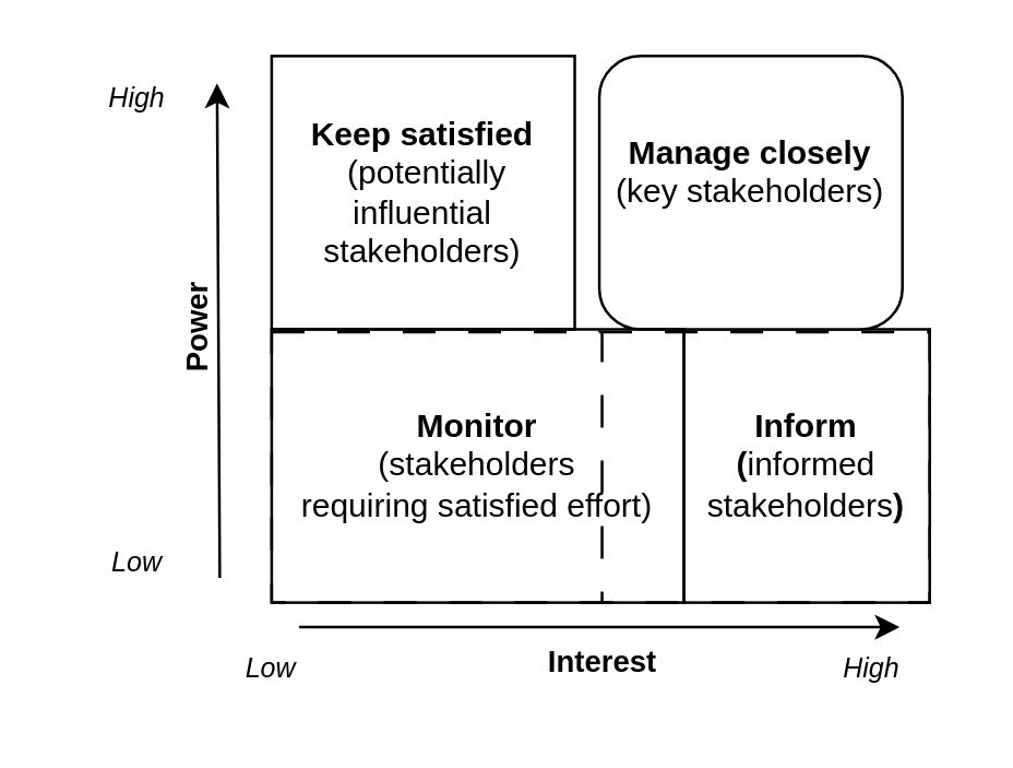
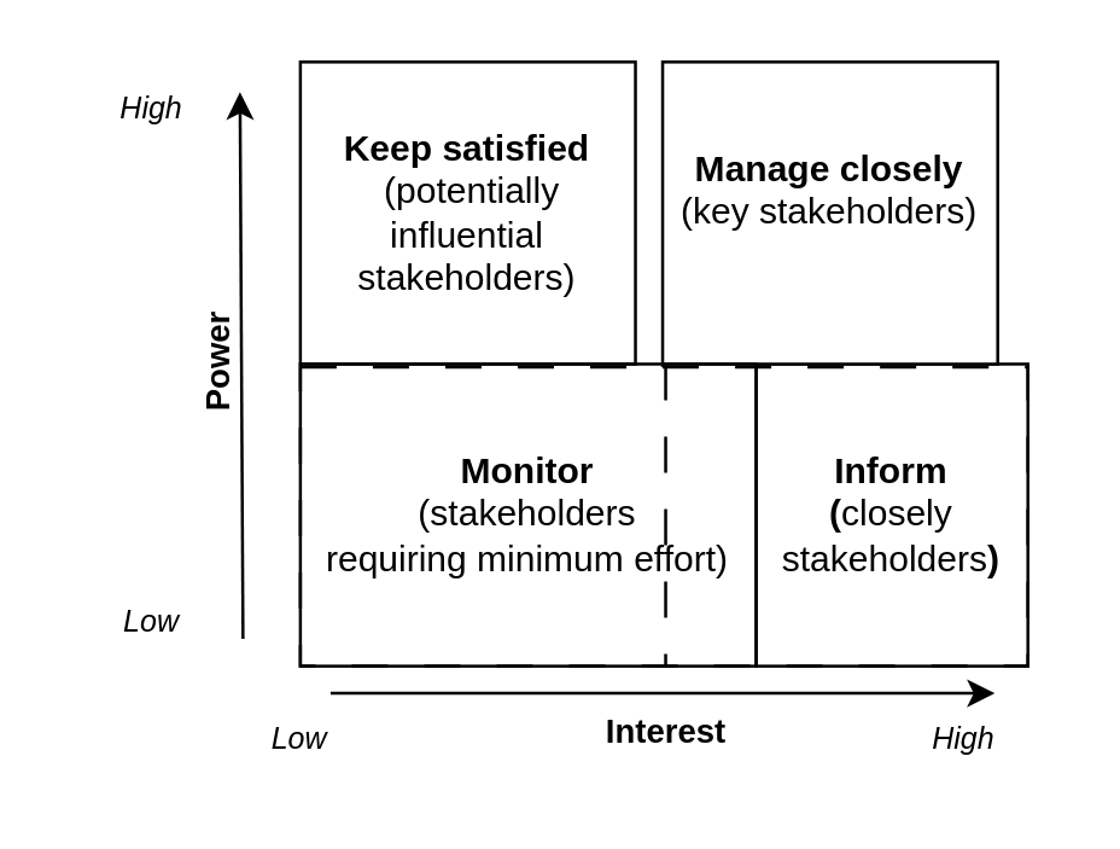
  <mxCell id="0" />
  <mxCell id="1" parent="0" />
  <mxCell id="2" value="" style="rounded=0;whiteSpace=wrap;html=1;dashed=1;dashPattern=12 12;" parent="1" vertex="1"><mxGeometry x="219" y="121" width="121" height="99" as="geometry" /></mxCell>
- <mxCell id="3" value="&lt;b&gt;Inform&lt;/b&gt;&lt;div&gt;&lt;b&gt;(&lt;/b&gt;informed stakeholders&lt;b&gt;)&lt;/b&gt;&lt;/div&gt;" style="rounded=0;whiteSpace=wrap;html=1;fillColor=none;" parent="1" vertex="1"><mxGeometry x="250" y="120" width="90" height="100" as="geometry" /></mxCell>
- <mxCell id="4" value="&lt;b&gt;Manage closely&lt;br&gt;&lt;/b&gt;(key stakeholders)&lt;div&gt;&lt;br/&gt;&lt;/div&gt;" style="whiteSpace=wrap;html=1;rounded=1;" parent="1" vertex="1"><mxGeometry x="219" y="20" width="111" height="100" as="geometry" /></mxCell>
+ <mxCell id="3" value="&lt;b&gt;Inform&lt;/b&gt;&lt;div&gt;&lt;b&gt;(&lt;/b&gt;closely stakeholders&lt;b&gt;)&lt;/b&gt;&lt;/div&gt;" style="rounded=0;whiteSpace=wrap;html=1;fillColor=none;" parent="1" vertex="1"><mxGeometry x="250" y="120" width="90" height="100" as="geometry" /></mxCell>
+ <mxCell id="4" value="&lt;b&gt;Manage closely&lt;br&gt;&lt;/b&gt;(key stakeholders)&lt;div&gt;&lt;br/&gt;&lt;/div&gt;" style="rounded=0;whiteSpace=wrap;html=1;" parent="1" vertex="1"><mxGeometry x="219" y="20" width="111" height="100" as="geometry" /></mxCell>
  <mxCell id="5" value="&lt;b&gt;Keep satisfied&lt;br&gt;&lt;/b&gt;&amp;nbsp;(potentially influential stakeholders)" style="rounded=0;whiteSpace=wrap;html=1;" parent="1" vertex="1"><mxGeometry x="99" y="20" width="111" height="100" as="geometry" /></mxCell>
  <mxCell id="6" value="" style="endArrow=classic;startArrow=none;html=1;rounded=0;startFill=0;" parent="1" edge="1"><mxGeometry width="50" height="50" relative="1" as="geometry"><mxPoint x="109" y="229" as="sourcePoint" /><mxPoint x="329" y="229" as="targetPoint" /></mxGeometry></mxCell>
  <mxCell id="7" value="&lt;b&gt;Interest&lt;/b&gt;" style="edgeLabel;html=1;align=center;verticalAlign=top;resizable=0;points=[];spacing=2;" parent="6" vertex="1" connectable="0"><mxGeometry relative="1" as="geometry"><mxPoint as="offset" /></mxGeometry></mxCell>
  <mxCell id="8" value="" style="endArrow=classic;html=1;rounded=0;" parent="1" edge="1"><mxGeometry width="50" height="50" relative="1" as="geometry"><mxPoint x="80" y="211" as="sourcePoint" /><mxPoint x="79" y="30" as="targetPoint" /></mxGeometry></mxCell>
  <mxCell id="9" value="&lt;b&gt;Power&lt;/b&gt;" style="edgeLabel;html=1;align=center;verticalAlign=bottom;resizable=0;points=[];horizontal=0;" parent="8" vertex="1" connectable="0"><mxGeometry relative="1" as="geometry"><mxPoint as="offset" /></mxGeometry></mxCell>
  <mxCell id="10" value="&lt;i&gt;&lt;font style=&quot;font-size: 10px;&quot;&gt;Low&lt;/font&gt;&lt;/i&gt;" style="text;html=1;strokeColor=none;fillColor=none;align=center;verticalAlign=middle;whiteSpace=wrap;rounded=0;" parent="1" vertex="1"><mxGeometry x="69" y="229" width="60" height="30" as="geometry" /></mxCell>
  <mxCell id="11" value="&lt;i&gt;&lt;font style=&quot;font-size: 10px;&quot;&gt;High&lt;/font&gt;&lt;/i&gt;" style="text;html=1;strokeColor=none;fillColor=none;align=center;verticalAlign=middle;whiteSpace=wrap;rounded=0;" parent="1" vertex="1"><mxGeometry x="289" y="229" width="60" height="30" as="geometry" /></mxCell>
  <mxCell id="12" value="&lt;i&gt;&lt;font style=&quot;font-size: 10px;&quot;&gt;Low&lt;/font&gt;&lt;/i&gt;" style="text;html=1;strokeColor=none;fillColor=none;align=center;verticalAlign=middle;whiteSpace=wrap;rounded=0;" parent="1" vertex="1"><mxGeometry y="190" width="60" height="30" as="geometry" x="20" /></mxCell>
  <mxCell id="13" value="&lt;i&gt;&lt;font style=&quot;font-size: 10px;&quot;&gt;High&lt;/font&gt;&lt;/i&gt;" style="text;html=1;strokeColor=none;fillColor=none;align=center;verticalAlign=middle;whiteSpace=wrap;rounded=0;" parent="1" vertex="1"><mxGeometry y="20" width="60" height="30" as="geometry" x="20" /></mxCell>
  <mxCell id="14" value="" style="rounded=0;whiteSpace=wrap;html=1;dashed=1;dashPattern=12 12;" parent="1" vertex="1"><mxGeometry x="99" y="121" width="121" height="99" as="geometry" /></mxCell>
- <mxCell id="15" value="&lt;b&gt;Monitor&lt;/b&gt;&lt;br&gt;(stakeholders &lt;br&gt;requiring satisfied effort)" style="rounded=0;whiteSpace=wrap;html=1;fillColor=none;" parent="1" vertex="1"><mxGeometry x="99" y="120" width="151" height="100" as="geometry" /></mxCell>
+ <mxCell id="15" value="&lt;b&gt;Monitor&lt;/b&gt;&lt;br&gt;(stakeholders &lt;br&gt;requiring minimum effort)" style="rounded=0;whiteSpace=wrap;html=1;fillColor=none;" parent="1" vertex="1"><mxGeometry x="99" y="120" width="151" height="100" as="geometry" /></mxCell>
